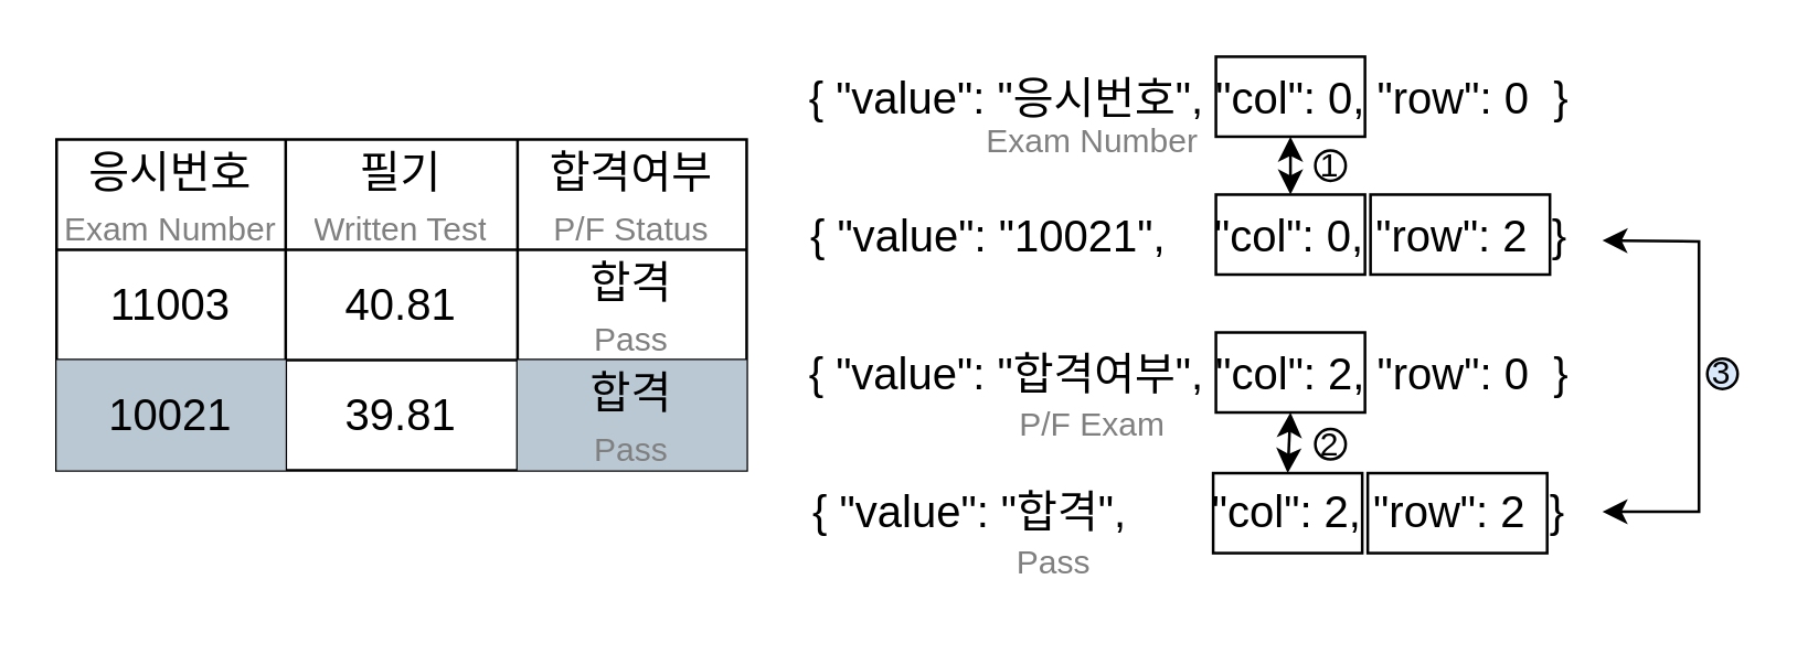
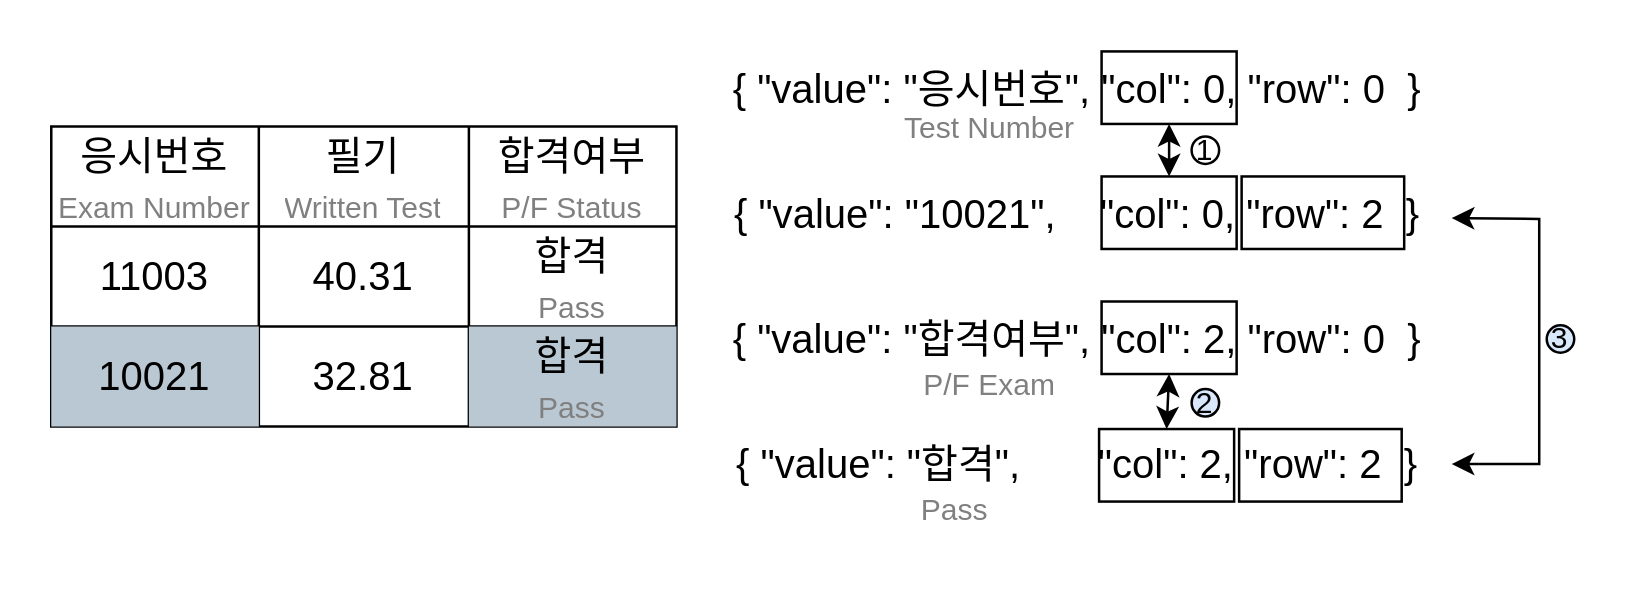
  <mxCell id="0" />
  <mxCell id="1" parent="0" />
  <mxCell id="2" value="" style="shape=table;startSize=0;container=1;collapsible=0;childLayout=tableLayout;fontSize=16;" vertex="1" parent="1"><mxGeometry x="20" y="50" width="250" height="120" as="geometry" /></mxCell>
  <mxCell id="3" value="" style="shape=tableRow;horizontal=0;startSize=0;swimlaneHead=0;swimlaneBody=0;strokeColor=inherit;top=0;left=0;bottom=0;right=0;collapsible=0;dropTarget=0;fillColor=none;points=[[0,0.5],[1,0.5]];portConstraint=eastwest;fontSize=16;" vertex="1" parent="2"><mxGeometry width="250" height="40" as="geometry" /></mxCell>
  <mxCell id="4" value="응시번호&lt;div&gt;&lt;font style=&quot;font-size: 12px; color: rgb(128, 128, 128);&quot;&gt;Exam Number&lt;/font&gt;&lt;/div&gt;" style="shape=partialRectangle;html=1;whiteSpace=wrap;connectable=0;strokeColor=inherit;overflow=hidden;fillColor=none;top=0;left=0;bottom=0;right=0;pointerEvents=1;fontSize=16;" vertex="1" parent="3"><mxGeometry width="83" height="40" as="geometry"><mxRectangle width="83" height="40" as="alternateBounds" /></mxGeometry></mxCell>
  <mxCell id="5" value="필기&lt;div&gt;&lt;font style=&quot;font-size: 12px; color: rgb(128, 128, 128);&quot;&gt;Written Test&lt;/font&gt;&lt;/div&gt;" style="shape=partialRectangle;html=1;whiteSpace=wrap;connectable=0;strokeColor=inherit;overflow=hidden;fillColor=none;top=0;left=0;bottom=0;right=0;pointerEvents=1;fontSize=16;" vertex="1" parent="3"><mxGeometry x="83" width="84" height="40" as="geometry"><mxRectangle width="84" height="40" as="alternateBounds" /></mxGeometry></mxCell>
  <mxCell id="6" value="합격여부&lt;div&gt;&lt;font style=&quot;font-size: 12px; color: rgb(128, 128, 128);&quot;&gt;P/F Status&lt;/font&gt;&lt;/div&gt;" style="shape=partialRectangle;html=1;whiteSpace=wrap;connectable=0;strokeColor=inherit;overflow=hidden;fillColor=none;top=0;left=0;bottom=0;right=0;pointerEvents=1;fontSize=16;" vertex="1" parent="3"><mxGeometry x="167" width="83" height="40" as="geometry"><mxRectangle width="83" height="40" as="alternateBounds" /></mxGeometry></mxCell>
  <mxCell id="7" value="" style="shape=tableRow;horizontal=0;startSize=0;swimlaneHead=0;swimlaneBody=0;strokeColor=inherit;top=0;left=0;bottom=0;right=0;collapsible=0;dropTarget=0;fillColor=none;points=[[0,0.5],[1,0.5]];portConstraint=eastwest;fontSize=16;" vertex="1" parent="2"><mxGeometry y="40" width="250" height="40" as="geometry" /></mxCell>
  <mxCell id="8" value="11003" style="shape=partialRectangle;html=1;whiteSpace=wrap;connectable=0;strokeColor=inherit;overflow=hidden;fillColor=none;top=0;left=0;bottom=0;right=0;pointerEvents=1;fontSize=16;" vertex="1" parent="7"><mxGeometry width="83" height="40" as="geometry"><mxRectangle width="83" height="40" as="alternateBounds" /></mxGeometry></mxCell>
- <mxCell id="9" value="40.81" style="shape=partialRectangle;html=1;whiteSpace=wrap;connectable=0;strokeColor=inherit;overflow=hidden;fillColor=none;top=0;left=0;bottom=0;right=0;pointerEvents=1;fontSize=16;" vertex="1" parent="7"><mxGeometry x="83" width="84" height="40" as="geometry"><mxRectangle width="84" height="40" as="alternateBounds" /></mxGeometry></mxCell>
+ <mxCell id="9" value="40.31" style="shape=partialRectangle;html=1;whiteSpace=wrap;connectable=0;strokeColor=inherit;overflow=hidden;fillColor=none;top=0;left=0;bottom=0;right=0;pointerEvents=1;fontSize=16;" vertex="1" parent="7"><mxGeometry x="83" width="84" height="40" as="geometry"><mxRectangle width="84" height="40" as="alternateBounds" /></mxGeometry></mxCell>
  <mxCell id="10" value="합격&lt;div&gt;&lt;font style=&quot;color: rgb(128, 128, 128); font-size: 12px;&quot;&gt;Pass&lt;/font&gt;&lt;/div&gt;" style="shape=partialRectangle;html=1;whiteSpace=wrap;connectable=0;strokeColor=inherit;overflow=hidden;fillColor=none;top=0;left=0;bottom=0;right=0;pointerEvents=1;fontSize=16;" vertex="1" parent="7"><mxGeometry x="167" width="83" height="40" as="geometry"><mxRectangle width="83" height="40" as="alternateBounds" /></mxGeometry></mxCell>
  <mxCell id="11" value="" style="shape=tableRow;horizontal=0;startSize=0;swimlaneHead=0;swimlaneBody=0;strokeColor=inherit;top=0;left=0;bottom=0;right=0;collapsible=0;dropTarget=0;fillColor=none;points=[[0,0.5],[1,0.5]];portConstraint=eastwest;fontSize=16;" vertex="1" parent="2"><mxGeometry y="80" width="250" height="40" as="geometry" /></mxCell>
  <mxCell id="12" value="10021" style="shape=partialRectangle;html=1;whiteSpace=wrap;connectable=0;strokeColor=#23445d;overflow=hidden;fillColor=#bac8d3;top=0;left=0;bottom=0;right=0;pointerEvents=1;fontSize=16;" vertex="1" parent="11"><mxGeometry width="83" height="40" as="geometry"><mxRectangle width="83" height="40" as="alternateBounds" /></mxGeometry></mxCell>
- <mxCell id="13" value="39.81" style="shape=partialRectangle;html=1;whiteSpace=wrap;connectable=0;strokeColor=inherit;overflow=hidden;fillColor=none;top=0;left=0;bottom=0;right=0;pointerEvents=1;fontSize=16;" vertex="1" parent="11"><mxGeometry x="83" width="84" height="40" as="geometry"><mxRectangle width="84" height="40" as="alternateBounds" /></mxGeometry></mxCell>
+ <mxCell id="13" value="32.81" style="shape=partialRectangle;html=1;whiteSpace=wrap;connectable=0;strokeColor=inherit;overflow=hidden;fillColor=none;top=0;left=0;bottom=0;right=0;pointerEvents=1;fontSize=16;" vertex="1" parent="11"><mxGeometry x="83" width="84" height="40" as="geometry"><mxRectangle width="84" height="40" as="alternateBounds" /></mxGeometry></mxCell>
  <mxCell id="14" value="합격&lt;div&gt;&lt;font style=&quot;color: rgb(128, 128, 128); font-size: 12px;&quot;&gt;Pass&lt;/font&gt;&lt;/div&gt;" style="shape=partialRectangle;html=1;whiteSpace=wrap;connectable=0;strokeColor=#23445d;overflow=hidden;fillColor=#bac8d3;top=0;left=0;bottom=0;right=0;pointerEvents=1;fontSize=16;" vertex="1" parent="11"><mxGeometry x="167" width="83" height="40" as="geometry"><mxRectangle width="83" height="40" as="alternateBounds" /></mxGeometry></mxCell>
  <mxCell id="15" value="" style="group" vertex="1" connectable="0" parent="1"><mxGeometry x="280" y="20" width="349" height="199" as="geometry" /></mxCell>
  <mxCell id="16" value="&lt;font style=&quot;font-size: 16px;&quot;&gt;{ &quot;value&quot;: &quot;응시번호&quot;, &quot;col&quot;: 0, &quot;row&quot;: 0&amp;nbsp; }&lt;/font&gt;" style="text;html=1;align=center;verticalAlign=middle;resizable=0;points=[];autosize=1;strokeColor=none;fillColor=none;" vertex="1" parent="15"><mxGeometry width="300" height="30" as="geometry" /></mxCell>
  <mxCell id="17" value="&lt;font style=&quot;font-size: 16px;&quot;&gt;{ &quot;value&quot;: &quot;10021&quot;,&amp;nbsp; &amp;nbsp; &quot;col&quot;: 0, &quot;row&quot;: 2&amp;nbsp; }&lt;/font&gt;" style="text;html=1;align=center;verticalAlign=middle;resizable=0;points=[];autosize=1;strokeColor=none;fillColor=none;" vertex="1" parent="15"><mxGeometry y="50" width="300" height="30" as="geometry" /></mxCell>
  <mxCell id="18" value="&lt;font style=&quot;font-size: 16px;&quot;&gt;{ &quot;value&quot;: &quot;합격여부&quot;, &quot;col&quot;: 2, &quot;row&quot;: 0&amp;nbsp; }&lt;/font&gt;" style="text;html=1;align=center;verticalAlign=middle;resizable=0;points=[];autosize=1;strokeColor=none;fillColor=none;" vertex="1" parent="15"><mxGeometry y="100" width="300" height="30" as="geometry" /></mxCell>
  <mxCell id="19" value="&lt;font style=&quot;font-size: 16px;&quot;&gt;{ &quot;value&quot;: &quot;합격&quot;,&amp;nbsp; &amp;nbsp; &amp;nbsp; &amp;nbsp;&quot;col&quot;: 2, &quot;row&quot;: 2&amp;nbsp; }&lt;/font&gt;" style="text;html=1;align=center;verticalAlign=middle;resizable=0;points=[];autosize=1;strokeColor=none;fillColor=none;" vertex="1" parent="15"><mxGeometry y="150" width="300" height="30" as="geometry" /></mxCell>
- <mxCell id="20" value="&lt;font style=&quot;font-size: 12px; color: rgb(128, 128, 128);&quot;&gt;Exam Number&lt;/font&gt;" style="text;html=1;align=center;verticalAlign=middle;resizable=0;points=[];autosize=1;strokeColor=none;fillColor=none;" vertex="1" parent="15"><mxGeometry x="65" y="16" width="100" height="30" as="geometry" /></mxCell>
+ <mxCell id="20" value="&lt;font style=&quot;font-size: 12px; color: rgb(128, 128, 128);&quot;&gt;Test Number&lt;/font&gt;" style="text;html=1;align=center;verticalAlign=middle;resizable=0;points=[];autosize=1;strokeColor=none;fillColor=none;" vertex="1" parent="15"><mxGeometry x="65" y="16" width="100" height="30" as="geometry" /></mxCell>
  <mxCell id="21" value="&lt;font style=&quot;font-size: 12px; color: rgb(128, 128, 128);&quot;&gt;P/F Exam&lt;/font&gt;" style="text;html=1;align=center;verticalAlign=middle;resizable=0;points=[];autosize=1;strokeColor=none;fillColor=none;" vertex="1" parent="15"><mxGeometry x="75" y="119" width="80" height="30" as="geometry" /></mxCell>
  <mxCell id="22" value="&lt;font style=&quot;font-size: 12px; color: rgb(128, 128, 128);&quot;&gt;Pass&lt;/font&gt;" style="text;html=1;align=center;verticalAlign=middle;resizable=0;points=[];autosize=1;strokeColor=none;fillColor=none;" vertex="1" parent="15"><mxGeometry x="76" y="169" width="50" height="30" as="geometry" /></mxCell>
  <mxCell id="23" value="" style="rounded=0;whiteSpace=wrap;html=1;fillColor=none;" vertex="1" parent="15"><mxGeometry x="159" y="151" width="54" height="29" as="geometry" /></mxCell>
  <mxCell id="24" value="" style="rounded=0;whiteSpace=wrap;html=1;fillColor=none;" vertex="1" parent="15"><mxGeometry x="215" y="151" width="65" height="29" as="geometry" /></mxCell>
  <mxCell id="25" value="" style="rounded=0;whiteSpace=wrap;html=1;fillColor=none;" vertex="1" parent="15"><mxGeometry x="160" y="100" width="54" height="29" as="geometry" /></mxCell>
  <mxCell id="26" value="" style="rounded=0;whiteSpace=wrap;html=1;fillColor=none;" vertex="1" parent="15"><mxGeometry x="160" y="50" width="54" height="29" as="geometry" /></mxCell>
  <mxCell id="27" value="" style="rounded=0;whiteSpace=wrap;html=1;fillColor=none;" vertex="1" parent="15"><mxGeometry x="160" width="54" height="29" as="geometry" /></mxCell>
  <mxCell id="28" value="" style="rounded=0;whiteSpace=wrap;html=1;fillColor=none;" vertex="1" parent="15"><mxGeometry x="216" y="50" width="65" height="29" as="geometry" /></mxCell>
  <mxCell id="29" value="" style="endArrow=classic;startArrow=classic;html=1;rounded=0;entryX=0.5;entryY=1;entryDx=0;entryDy=0;exitX=0.5;exitY=0;exitDx=0;exitDy=0;" edge="1" parent="15" source="26" target="27"><mxGeometry width="50" height="50" relative="1" as="geometry"><mxPoint x="125" y="90" as="sourcePoint" /><mxPoint x="175" y="40" as="targetPoint" /></mxGeometry></mxCell>
  <mxCell id="30" value="" style="endArrow=classic;startArrow=classic;html=1;rounded=0;entryX=0.5;entryY=1;entryDx=0;entryDy=0;exitX=0.5;exitY=0;exitDx=0;exitDy=0;" edge="1" parent="15" source="23" target="25"><mxGeometry width="50" height="50" relative="1" as="geometry"><mxPoint x="196" y="60" as="sourcePoint" /><mxPoint x="196" y="39" as="targetPoint" /></mxGeometry></mxCell>
  <mxCell id="31" value="" style="endArrow=classic;startArrow=classic;html=1;rounded=0;" edge="1" parent="15" source="17" target="19"><mxGeometry width="50" height="50" relative="1" as="geometry"><mxPoint x="196" y="161" as="sourcePoint" /><mxPoint x="196" y="139" as="targetPoint" /><Array as="points"><mxPoint x="335" y="67" /><mxPoint x="335" y="120" /><mxPoint x="335" y="165" /></Array></mxGeometry></mxCell>
  <mxCell id="32" value="&lt;font style=&quot;font-size: 12px;&quot;&gt;1&lt;/font&gt;" style="ellipse;whiteSpace=wrap;html=1;aspect=fixed;" vertex="1" parent="15"><mxGeometry x="196" y="34" width="11" height="11" as="geometry" /></mxCell>
- <mxCell id="33" value="2" style="ellipse;whiteSpace=wrap;html=1;aspect=fixed;" vertex="1" parent="15"><mxGeometry x="196" y="135" width="11" height="11" as="geometry" /></mxCell>
+ <mxCell id="33" value="2" style="ellipse;whiteSpace=wrap;html=1;aspect=fixed;fillColor=#dae8fc;" vertex="1" parent="15"><mxGeometry x="196" y="135" width="11" height="11" as="geometry" /></mxCell>
  <mxCell id="34" value="3" style="ellipse;whiteSpace=wrap;html=1;aspect=fixed;fillColor=#dae8fc;" vertex="1" parent="15"><mxGeometry x="338" y="109.5" width="11" height="11" as="geometry" /></mxCell>
